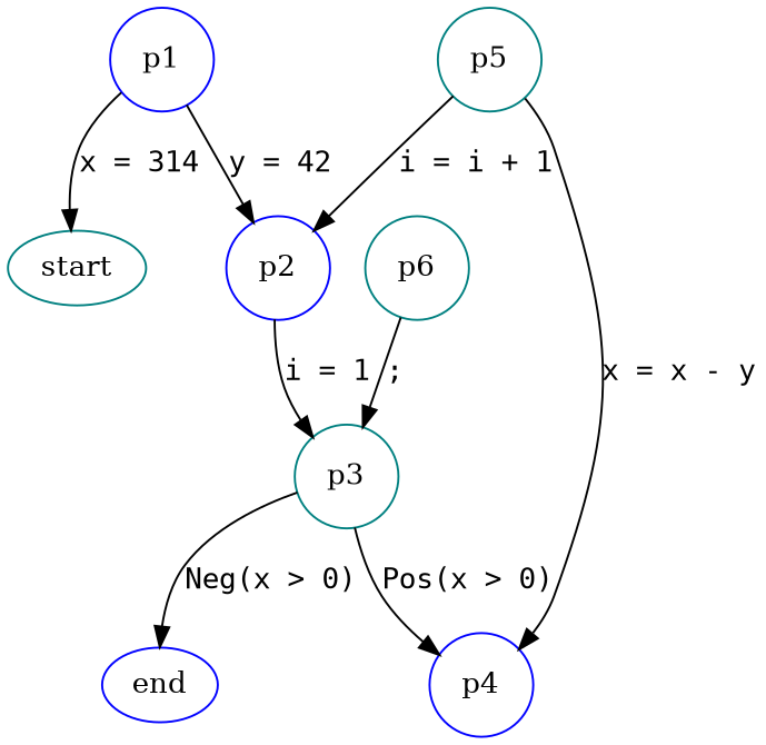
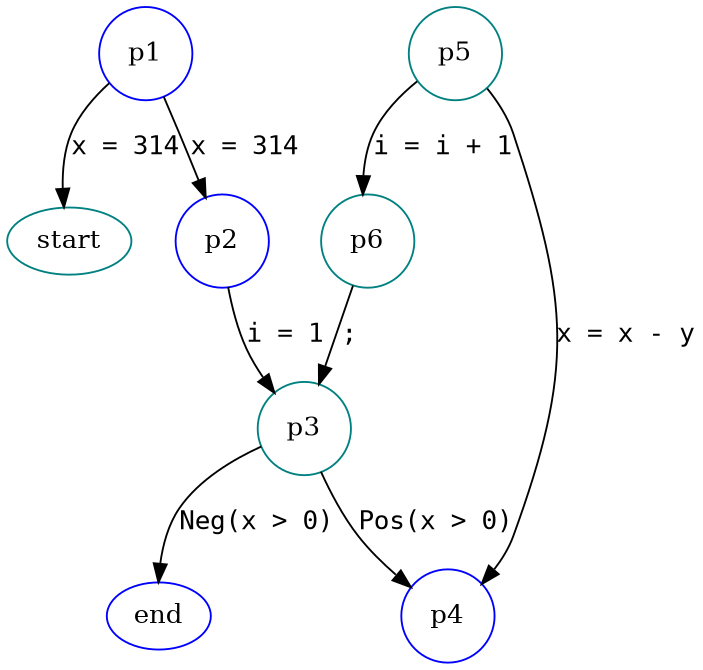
  digraph {
    splines=true
    node [color=teal shape=circle]
    edge [fontname=Monospace]
    n1 [label=start shape=oval]
    p1 [color=blue height=.3 width=.3]
    p2 [color=blue height=.3 width=.3]
    n4 [color=blue label=end shape=oval]
    p3 [height=.3 width=.3]
    p4 [color=blue height=.3 width=.3]
    p5 [height=.3 width=.3]
    p6 [height=.3 width=.3]
    p1 -> n1 [label="x = 314"]
-   p1 -> p2 [label="y = 42"]
+   p1 -> p2 [label="x = 314"]
    p2 -> p3 [label="i = 1"]
    p3 -> n4 [label="Neg(x > 0)"]
    p3 -> p4 [label="Pos(x > 0)"]
    p5 -> p4 [label="x = x - y"]
-   p5 -> p2 [label="i = i + 1"]
+   p5 -> p6 [label="i = i + 1"]
    p6 -> p3 [label=";"]
  }
